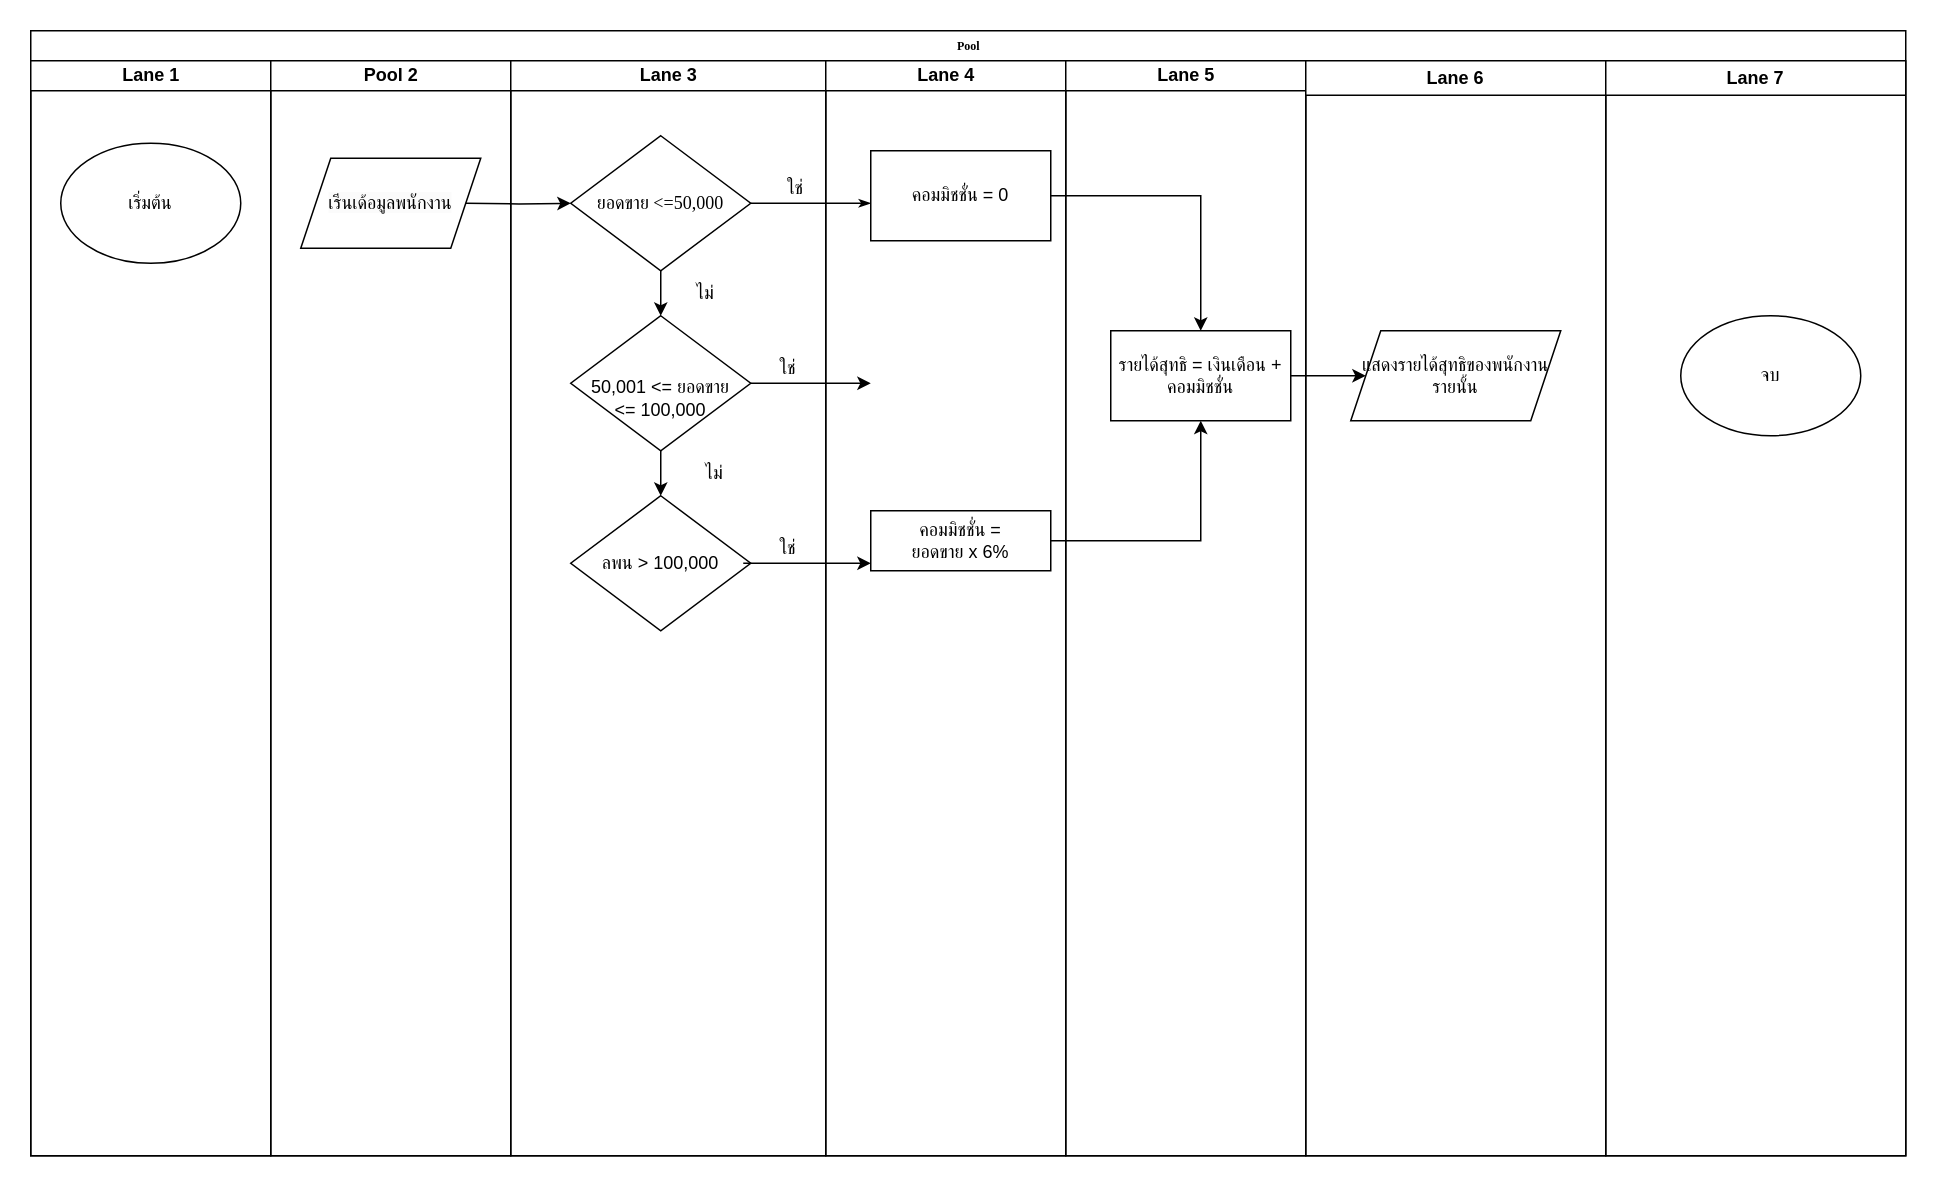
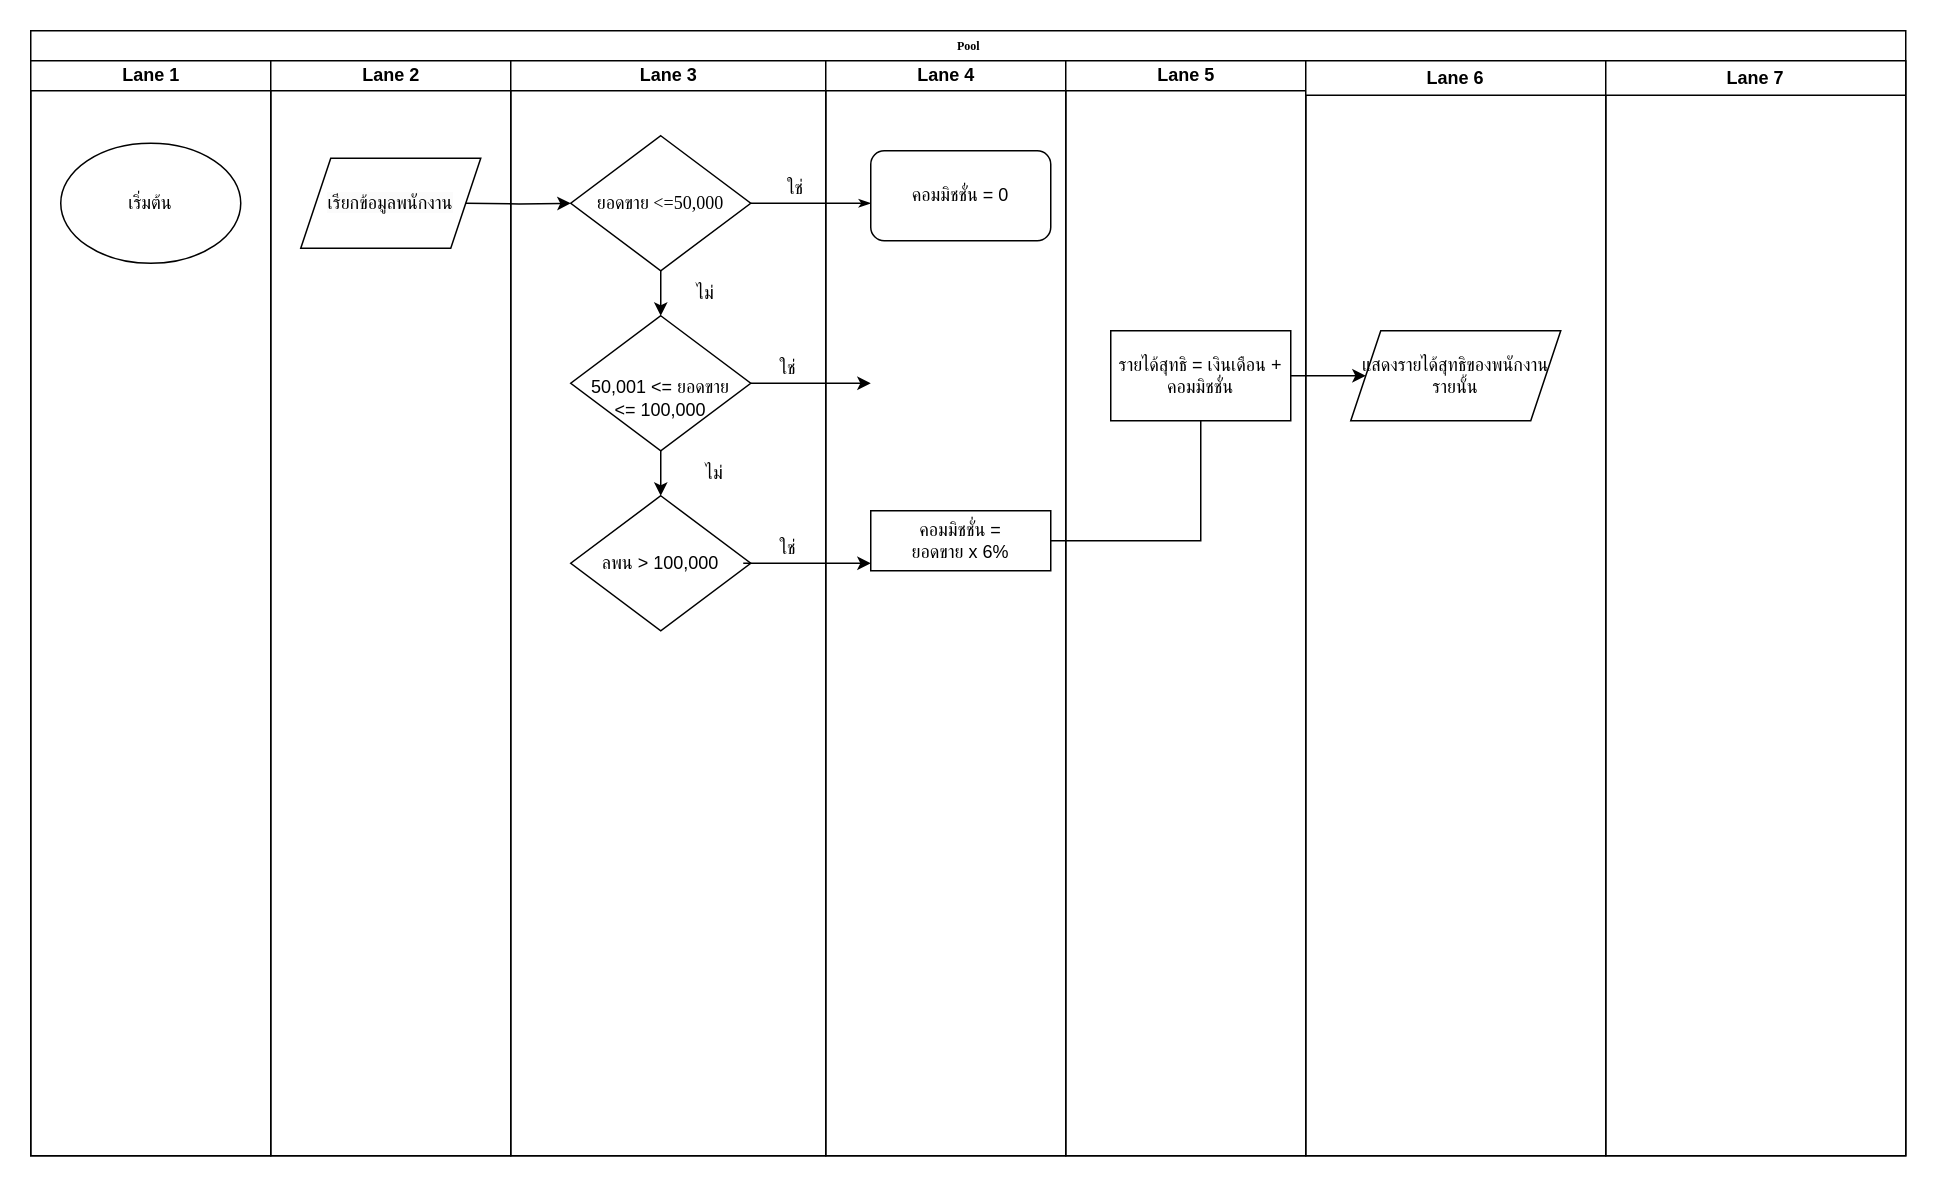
  <mxCell id="0" />
  <mxCell id="1" parent="0" />
  <mxCell id="2" value="Pool" style="swimlane;html=1;childLayout=stackLayout;startSize=20;rounded=0;shadow=0;labelBackgroundColor=none;strokeWidth=1;fontFamily=Verdana;fontSize=8;align=center;" parent="1" vertex="1"><mxGeometry x="20" y="20" width="1250" height="750" as="geometry" /></mxCell>
  <mxCell id="3" value="Lane 1" style="swimlane;html=1;startSize=20;" parent="2" vertex="1"><mxGeometry y="20" width="160" height="730" as="geometry" /></mxCell>
  <mxCell id="4" value="เริ่มต้น" style="ellipse;whiteSpace=wrap;html=1;" vertex="1" parent="3"><mxGeometry x="20" y="55" width="120" height="80" as="geometry" /></mxCell>
  <mxCell id="5" style="edgeStyle=orthogonalEdgeStyle;rounded=1;html=1;labelBackgroundColor=none;startArrow=none;startFill=0;startSize=5;endArrow=classicThin;endFill=1;endSize=5;jettySize=auto;orthogonalLoop=1;strokeWidth=1;fontFamily=Verdana;fontSize=8" parent="2" source="10" edge="1"><mxGeometry relative="1" as="geometry"><mxPoint x="560" y="115" as="targetPoint" /></mxGeometry></mxCell>
- <mxCell id="6" value="Pool 2" style="swimlane;html=1;startSize=20;" parent="2" vertex="1"><mxGeometry x="160" y="20" width="160" height="730" as="geometry" /></mxCell>
- <mxCell id="7" value="&lt;font style=&quot;font-size: 12px;&quot;&gt;&lt;span style=&quot;color: rgb(0, 0, 0); font-family: Verdana; font-style: normal; font-variant-ligatures: normal; font-variant-caps: normal; font-weight: 400; letter-spacing: normal; orphans: 2; text-align: center; text-indent: 0px; text-transform: none; widows: 2; word-spacing: 0px; -webkit-text-stroke-width: 0px; background-color: rgb(251, 251, 251); text-decoration-thickness: initial; text-decoration-style: initial; text-decoration-color: initial; float: none; display: inline !important;&quot;&gt;เรีนเด้อมูลพนักงาน&lt;/span&gt;&lt;br&gt;&lt;/font&gt;" style="shape=parallelogram;perimeter=parallelogramPerimeter;whiteSpace=wrap;html=1;fixedSize=1;" vertex="1" parent="6"><mxGeometry x="20" y="65" width="120" height="60" as="geometry" /></mxCell>
+ <mxCell id="6" value="Lane 2" style="swimlane;html=1;startSize=20;" parent="2" vertex="1"><mxGeometry x="160" y="20" width="160" height="730" as="geometry" /></mxCell>
+ <mxCell id="7" value="&lt;font style=&quot;font-size: 12px;&quot;&gt;&lt;span style=&quot;color: rgb(0, 0, 0); font-family: Verdana; font-style: normal; font-variant-ligatures: normal; font-variant-caps: normal; font-weight: 400; letter-spacing: normal; orphans: 2; text-align: center; text-indent: 0px; text-transform: none; widows: 2; word-spacing: 0px; -webkit-text-stroke-width: 0px; background-color: rgb(251, 251, 251); text-decoration-thickness: initial; text-decoration-style: initial; text-decoration-color: initial; float: none; display: inline !important;&quot;&gt;เรียกข้อมูลพนักงาน&lt;/span&gt;&lt;br&gt;&lt;/font&gt;" style="shape=parallelogram;perimeter=parallelogramPerimeter;whiteSpace=wrap;html=1;fixedSize=1;" vertex="1" parent="6"><mxGeometry x="20" y="65" width="120" height="60" as="geometry" /></mxCell>
  <mxCell id="8" value="Lane 3" style="swimlane;html=1;startSize=20;" parent="2" vertex="1"><mxGeometry x="320" y="20" width="210" height="730" as="geometry" /></mxCell>
  <mxCell id="9" style="edgeStyle=orthogonalEdgeStyle;rounded=0;orthogonalLoop=1;jettySize=auto;html=1;entryX=0.5;entryY=0;entryDx=0;entryDy=0;" edge="1" parent="8" source="10" target="12"><mxGeometry relative="1" as="geometry" /></mxCell>
  <mxCell id="10" value="&lt;font style=&quot;font-size: 12px;&quot;&gt;ยอดขาย &amp;lt;=50,000&lt;/font&gt;" style="rhombus;whiteSpace=wrap;html=1;rounded=0;shadow=0;labelBackgroundColor=none;strokeWidth=1;fontFamily=Verdana;fontSize=8;align=center;" parent="8" vertex="1"><mxGeometry x="40" y="50" width="120" height="90" as="geometry" /></mxCell>
  <mxCell id="11" style="edgeStyle=orthogonalEdgeStyle;rounded=0;orthogonalLoop=1;jettySize=auto;html=1;entryX=0.5;entryY=0;entryDx=0;entryDy=0;" edge="1" parent="8" source="12" target="16"><mxGeometry relative="1" as="geometry" /></mxCell>
  <mxCell id="12" value="" style="rhombus;whiteSpace=wrap;html=1;rounded=0;shadow=0;labelBackgroundColor=none;strokeWidth=1;fontFamily=Verdana;fontSize=8;align=center;" vertex="1" parent="8"><mxGeometry x="40" y="170" width="120" height="90" as="geometry" /></mxCell>
  <mxCell id="13" value="50,001 &amp;lt;= ยอดขาย &amp;lt;= 100,000" style="text;html=1;strokeColor=none;fillColor=none;align=center;verticalAlign=middle;whiteSpace=wrap;rounded=0;" vertex="1" parent="8"><mxGeometry x="45" y="200" width="110" height="50" as="geometry" /></mxCell>
  <mxCell id="14" value="ใช่" style="text;html=1;strokeColor=none;fillColor=none;align=center;verticalAlign=middle;whiteSpace=wrap;rounded=0;" vertex="1" parent="8"><mxGeometry x="155" y="190" width="60" height="30" as="geometry" /></mxCell>
  <mxCell id="15" value="ใช่" style="text;html=1;strokeColor=none;fillColor=none;align=center;verticalAlign=middle;whiteSpace=wrap;rounded=0;" vertex="1" parent="8"><mxGeometry x="160" y="70" width="60" height="30" as="geometry" /></mxCell>
  <mxCell id="16" value="" style="rhombus;whiteSpace=wrap;html=1;rounded=0;shadow=0;labelBackgroundColor=none;strokeWidth=1;fontFamily=Verdana;fontSize=8;align=center;" vertex="1" parent="8"><mxGeometry x="40" y="290" width="120" height="90" as="geometry" /></mxCell>
  <mxCell id="17" value="ลพน &amp;gt; 100,000" style="text;html=1;strokeColor=none;fillColor=none;align=center;verticalAlign=middle;whiteSpace=wrap;rounded=0;" vertex="1" parent="8"><mxGeometry x="45" y="310" width="110" height="50" as="geometry" /></mxCell>
  <mxCell id="18" value="ใช่" style="text;html=1;strokeColor=none;fillColor=none;align=center;verticalAlign=middle;whiteSpace=wrap;rounded=0;" vertex="1" parent="8"><mxGeometry x="155" y="310" width="60" height="30" as="geometry" /></mxCell>
  <mxCell id="19" value="ไม่" style="text;html=1;strokeColor=none;fillColor=none;align=center;verticalAlign=middle;whiteSpace=wrap;rounded=0;" vertex="1" parent="8"><mxGeometry x="100" y="140" width="60" height="30" as="geometry" /></mxCell>
  <mxCell id="20" value="ไม่" style="text;html=1;strokeColor=none;fillColor=none;align=center;verticalAlign=middle;whiteSpace=wrap;rounded=0;" vertex="1" parent="8"><mxGeometry x="106" y="260" width="60" height="30" as="geometry" /></mxCell>
  <mxCell id="21" style="edgeStyle=orthogonalEdgeStyle;rounded=0;orthogonalLoop=1;jettySize=auto;html=1;" edge="1" parent="2" source="12"><mxGeometry relative="1" as="geometry"><mxPoint x="560" y="235" as="targetPoint" /></mxGeometry></mxCell>
  <mxCell id="22" value="Lane 4" style="swimlane;html=1;startSize=20;" parent="2" vertex="1"><mxGeometry x="530" y="20" width="160" height="730" as="geometry" /></mxCell>
- <mxCell id="23" value="คอมมิชชั่น = 0" style="rounded=0;whiteSpace=wrap;html=1;" vertex="1" parent="22"><mxGeometry x="30" y="60" width="120" height="60" as="geometry" /></mxCell>
+ <mxCell id="23" value="คอมมิชชั่น = 0" style="whiteSpace=wrap;html=1;rounded=1;" vertex="1" parent="22"><mxGeometry x="30" y="60" width="120" height="60" as="geometry" /></mxCell>
  <mxCell id="24" value="คอมมิชชั่น = &lt;br&gt;ยอดขาย x 6%" style="rounded=0;whiteSpace=wrap;html=1;" vertex="1" parent="22"><mxGeometry x="30" y="300" width="120" height="40" as="geometry" /></mxCell>
  <mxCell id="25" value="Lane 5" style="swimlane;html=1;startSize=20;" parent="2" vertex="1"><mxGeometry x="690" y="20" width="160" height="730" as="geometry" /></mxCell>
  <mxCell id="26" value="รายได้สุทธิ = เงินเดือน + คอมมิชชั่น" style="rounded=0;whiteSpace=wrap;html=1;" vertex="1" parent="25"><mxGeometry x="30" y="180" width="120" height="60" as="geometry" /></mxCell>
  <mxCell id="27" style="edgeStyle=orthogonalEdgeStyle;rounded=0;orthogonalLoop=1;jettySize=auto;html=1;entryX=0;entryY=0.5;entryDx=0;entryDy=0;" edge="1" parent="2" target="10"><mxGeometry relative="1" as="geometry"><mxPoint x="290" y="115" as="sourcePoint" /></mxGeometry></mxCell>
  <mxCell id="28" style="edgeStyle=orthogonalEdgeStyle;rounded=0;orthogonalLoop=1;jettySize=auto;html=1;" edge="1" parent="2" source="17"><mxGeometry relative="1" as="geometry"><mxPoint x="560" y="355" as="targetPoint" /></mxGeometry></mxCell>
  <mxCell id="29" value="Lane 6" style="swimlane;whiteSpace=wrap;html=1;" vertex="1" parent="2"><mxGeometry x="850" y="20" width="200" height="730" as="geometry" /></mxCell>
  <mxCell id="30" value="แสดงรายได้สุทธิของพนักงานรายนั้น" style="shape=parallelogram;perimeter=parallelogramPerimeter;whiteSpace=wrap;html=1;fixedSize=1;" vertex="1" parent="29"><mxGeometry x="30" y="180" width="140" height="60" as="geometry" /></mxCell>
- <mxCell id="31" style="edgeStyle=orthogonalEdgeStyle;rounded=0;orthogonalLoop=1;jettySize=auto;html=1;entryX=0.5;entryY=0;entryDx=0;entryDy=0;" edge="1" parent="2" source="23" target="26"><mxGeometry relative="1" as="geometry" /></mxCell>
- <mxCell id="32" style="edgeStyle=orthogonalEdgeStyle;rounded=0;orthogonalLoop=1;jettySize=auto;html=1;entryX=0.5;entryY=1;entryDx=0;entryDy=0;" edge="1" parent="2" source="24" target="26"><mxGeometry relative="1" as="geometry" /></mxCell>
+ <mxCell id="32" style="edgeStyle=orthogonalEdgeStyle;rounded=0;orthogonalLoop=1;jettySize=auto;html=1;entryX=0.5;entryY=1;entryDx=0;entryDy=0;endArrow=none;" edge="1" parent="2" source="24" target="26"><mxGeometry relative="1" as="geometry" /></mxCell>
  <mxCell id="33" style="edgeStyle=orthogonalEdgeStyle;rounded=0;orthogonalLoop=1;jettySize=auto;html=1;" edge="1" parent="2" source="26" target="30"><mxGeometry relative="1" as="geometry" /></mxCell>
  <mxCell id="34" value="Lane 7" style="swimlane;whiteSpace=wrap;html=1;" vertex="1" parent="2"><mxGeometry x="1050" y="20" width="200" height="730" as="geometry" /></mxCell>
- <mxCell id="35" value="จบ" style="ellipse;whiteSpace=wrap;html=1;" vertex="1" parent="34"><mxGeometry x="50" y="170" width="120" height="80" as="geometry" /></mxCell>
